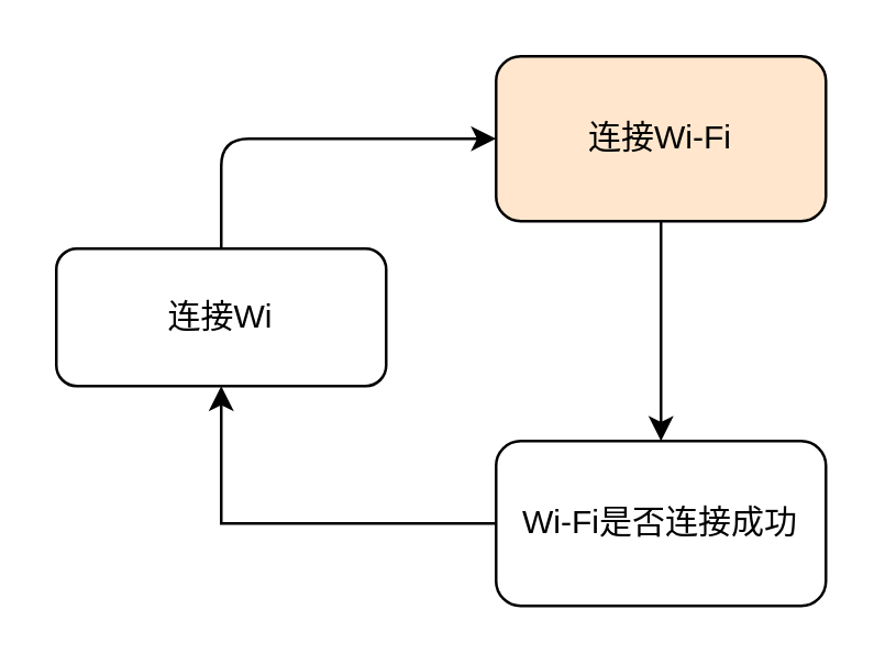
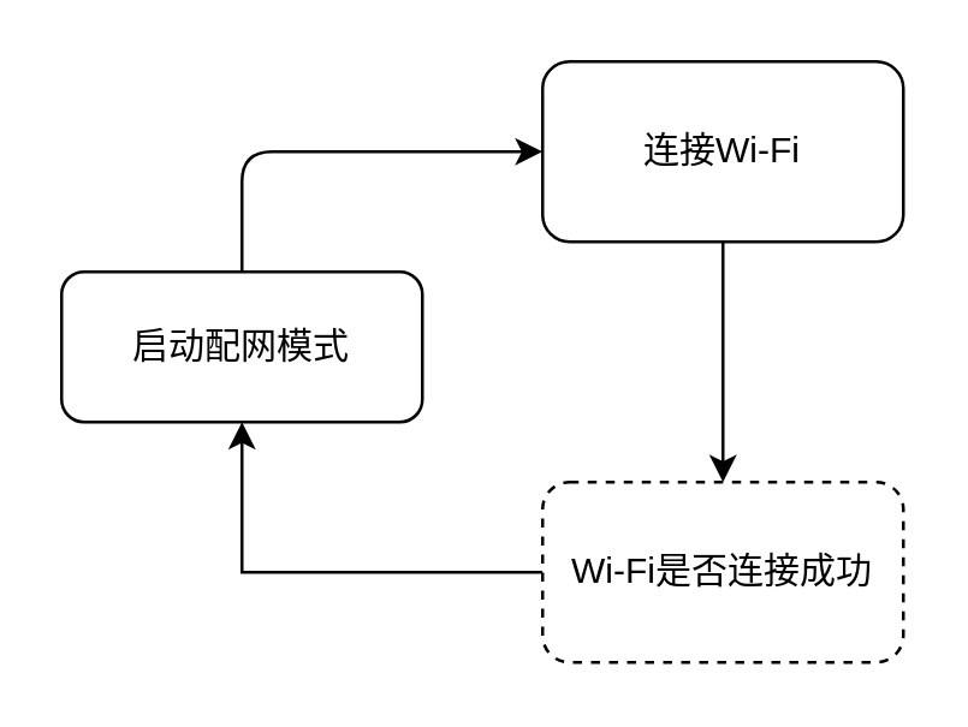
  <mxCell id="0" />
  <mxCell id="1" parent="0" />
  <mxCell id="2" value="" style="edgeStyle=orthogonalEdgeStyle;rounded=0;orthogonalLoop=1;jettySize=auto;html=1;" edge="1" parent="1" source="3" target="5"><mxGeometry relative="1" as="geometry" /></mxCell>
- <mxCell id="3" value="连接Wi-Fi" style="rounded=1;whiteSpace=wrap;html=1;fillColor=#ffe6cc;" vertex="1" parent="1"><mxGeometry x="180" y="20" width="120" height="60" as="geometry" /></mxCell>
+ <mxCell id="3" value="连接Wi-Fi" style="rounded=1;whiteSpace=wrap;html=1;" vertex="1" parent="1"><mxGeometry x="180" y="20" width="120" height="60" as="geometry" /></mxCell>
  <mxCell id="4" value="" style="edgeStyle=orthogonalEdgeStyle;rounded=0;orthogonalLoop=1;jettySize=auto;html=1;" edge="1" parent="1" source="5" target="6"><mxGeometry relative="1" as="geometry" /></mxCell>
- <mxCell id="5" value="Wi-Fi是否连接成功" style="rounded=1;whiteSpace=wrap;html=1;" vertex="1" parent="1"><mxGeometry x="180" y="160" width="120" height="60" as="geometry" /></mxCell>
- <mxCell id="6" value="连接Wi" style="rounded=1;whiteSpace=wrap;html=1;" vertex="1" parent="1"><mxGeometry x="20" y="90" width="120" height="50" as="geometry" /></mxCell>
+ <mxCell id="5" value="Wi-Fi是否连接成功" style="rounded=1;whiteSpace=wrap;html=1;dashed=1;" vertex="1" parent="1"><mxGeometry x="180" y="160" width="120" height="60" as="geometry" /></mxCell>
+ <mxCell id="6" value="启动配网模式" style="rounded=1;whiteSpace=wrap;html=1;" vertex="1" parent="1"><mxGeometry x="20" y="90" width="120" height="50" as="geometry" /></mxCell>
  <mxCell id="7" value="" style="endArrow=classic;html=1;entryX=0;entryY=0.5;entryDx=0;entryDy=0;" edge="1" parent="1" target="3"><mxGeometry width="50" height="50" relative="1" as="geometry"><mxPoint x="80" y="90" as="sourcePoint" /><mxPoint x="130" y="40" as="targetPoint" /><Array as="points"><mxPoint x="80" y="50" /></Array></mxGeometry></mxCell>
